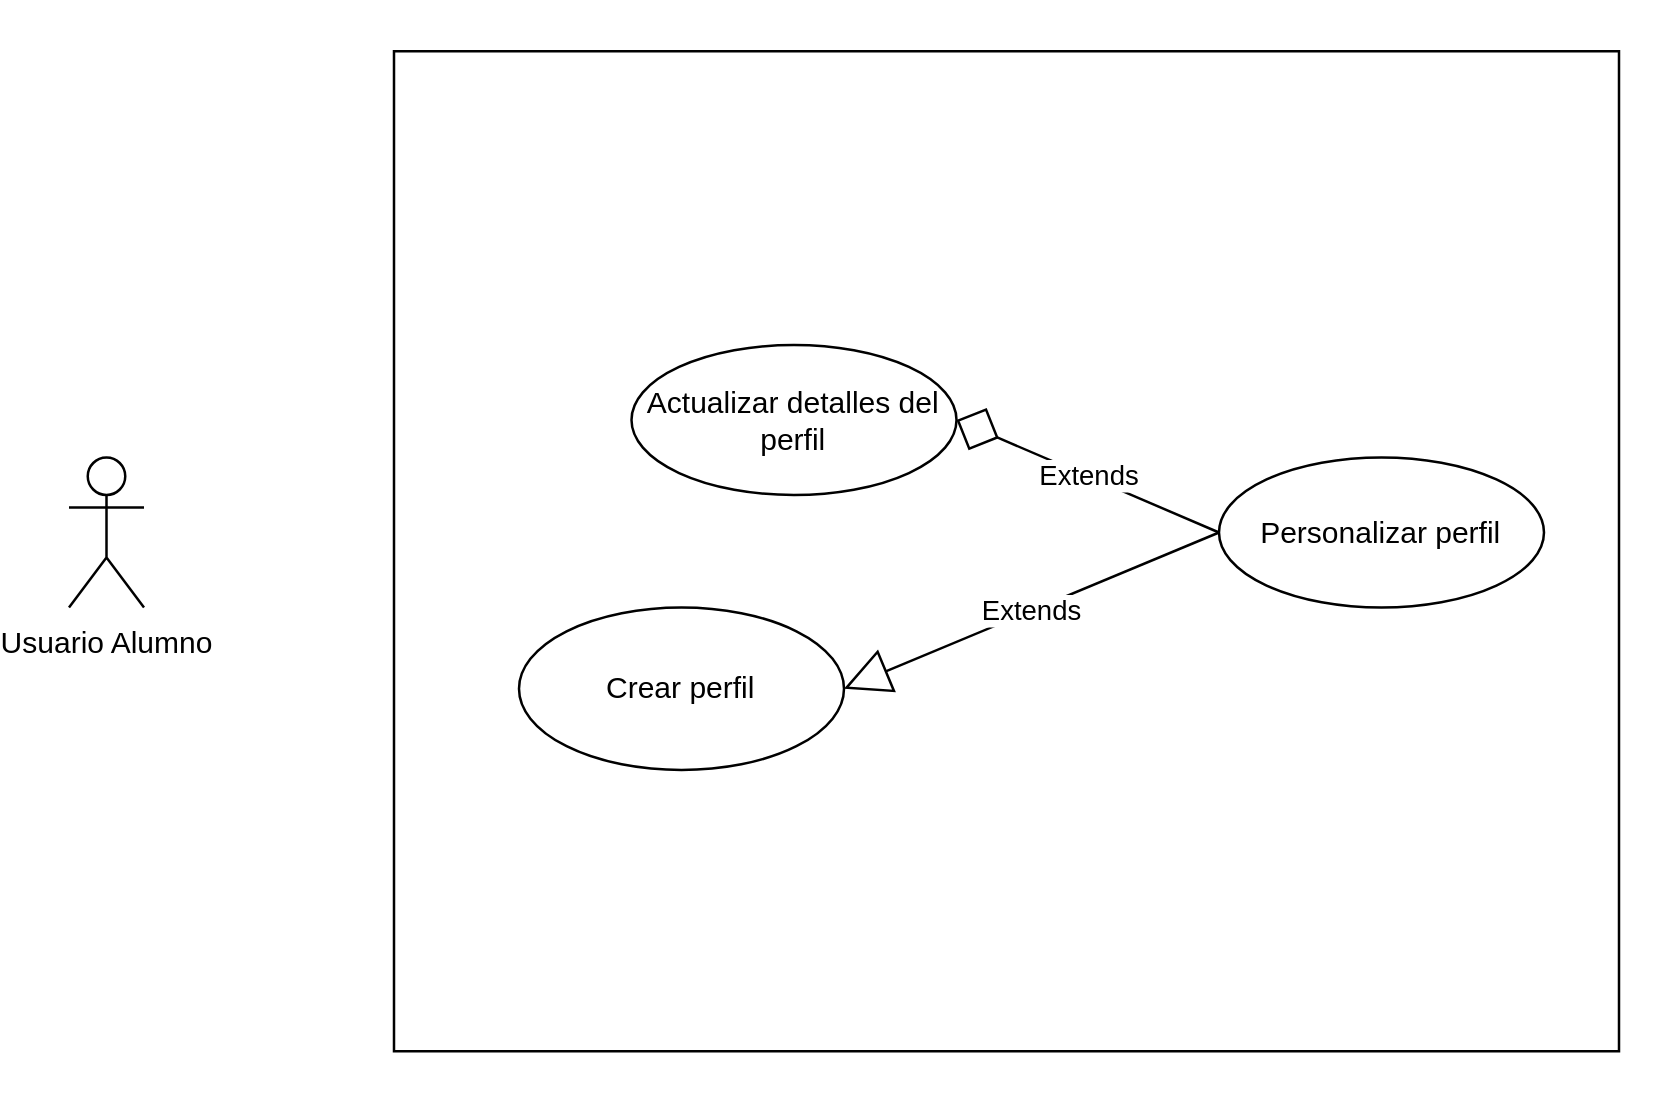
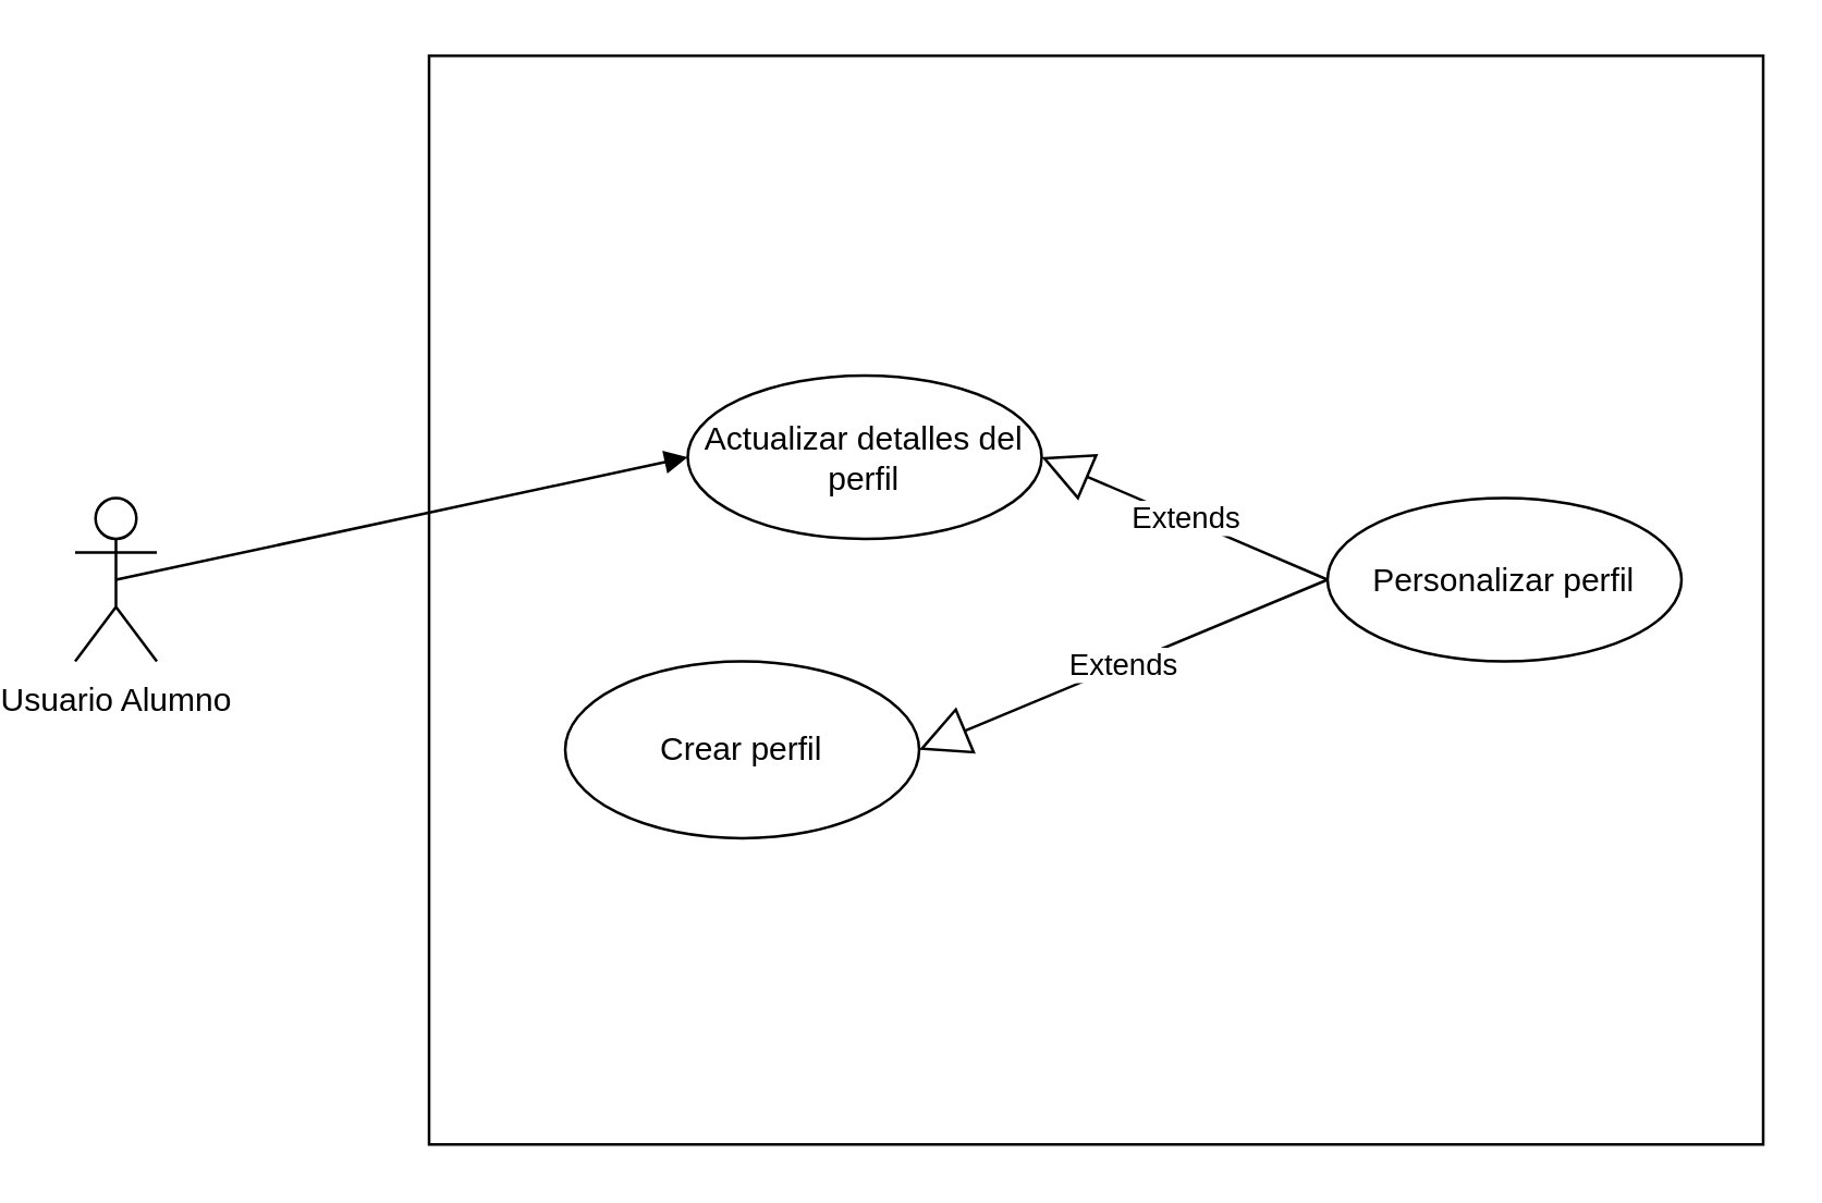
  <mxCell id="0" />
  <mxCell id="1" parent="0" />
  <mxCell id="2" value="" style="rounded=0;whiteSpace=wrap;html=1;" vertex="1" parent="1"><mxGeometry x="150" y="20" width="490" height="400" as="geometry" /></mxCell>
  <mxCell id="3" value="Usuario Alumno" style="shape=umlActor;verticalLabelPosition=bottom;verticalAlign=top;html=1;" vertex="1" parent="1"><mxGeometry x="20" y="182.5" width="30" height="60" as="geometry" /></mxCell>
  <mxCell id="4" value="Crear perfil" style="ellipse;whiteSpace=wrap;html=1;" vertex="1" parent="1"><mxGeometry x="200" y="242.5" width="130" height="65" as="geometry" /></mxCell>
  <mxCell id="5" value="Personalizar perfil" style="ellipse;whiteSpace=wrap;html=1;" vertex="1" parent="1"><mxGeometry x="480" y="182.5" width="130" height="60" as="geometry" /></mxCell>
  <mxCell id="6" value="Actualizar detalles del perfil" style="ellipse;whiteSpace=wrap;html=1;" vertex="1" parent="1"><mxGeometry x="245" y="137.5" width="130" height="60" as="geometry" /></mxCell>
+ <mxCell id="7" value="" style="endArrow=block;endFill=1;html=1;align=left;verticalAlign=top;rounded=0;exitX=0.5;exitY=0.5;exitDx=0;exitDy=0;exitPerimeter=0;entryX=0;entryY=0.5;entryDx=0;entryDy=0;" edge="1" parent="1" source="3" target="6"><mxGeometry x="-1" relative="1" as="geometry"><mxPoint x="45" y="223" as="sourcePoint" /><mxPoint x="210" y="285" as="targetPoint" /></mxGeometry></mxCell>
  <mxCell id="8" value="Extends" style="endArrow=block;endSize=16;endFill=0;html=1;rounded=0;exitX=0;exitY=0.5;exitDx=0;exitDy=0;entryX=1;entryY=0.5;entryDx=0;entryDy=0;" edge="1" parent="1" source="5" target="4"><mxGeometry width="160" relative="1" as="geometry"><mxPoint x="460" y="280" as="sourcePoint" /><mxPoint x="620" y="280" as="targetPoint" /></mxGeometry></mxCell>
- <mxCell id="9" value="Extends" style="endArrow=diamond;endSize=16;endFill=0;html=1;rounded=0;exitX=0;exitY=0.5;exitDx=0;exitDy=0;entryX=1;entryY=0.5;entryDx=0;entryDy=0;" edge="1" parent="1" source="5" target="6"><mxGeometry width="160" relative="1" as="geometry"><mxPoint x="430" y="223" as="sourcePoint" /><mxPoint x="340" y="285" as="targetPoint" /></mxGeometry></mxCell>
+ <mxCell id="9" value="Extends" style="endArrow=block;endSize=16;endFill=0;html=1;rounded=0;exitX=0;exitY=0.5;exitDx=0;exitDy=0;entryX=1;entryY=0.5;entryDx=0;entryDy=0;" edge="1" parent="1" source="5" target="6"><mxGeometry width="160" relative="1" as="geometry"><mxPoint x="430" y="223" as="sourcePoint" /><mxPoint x="340" y="285" as="targetPoint" /></mxGeometry></mxCell>
